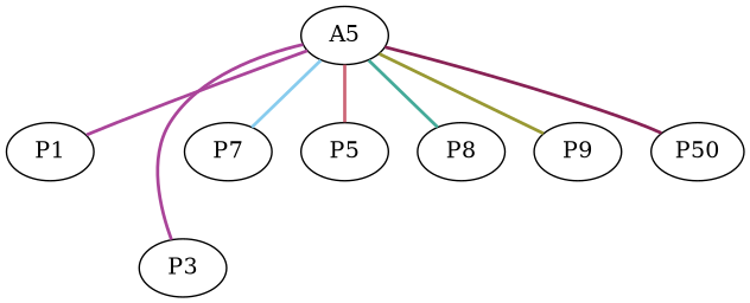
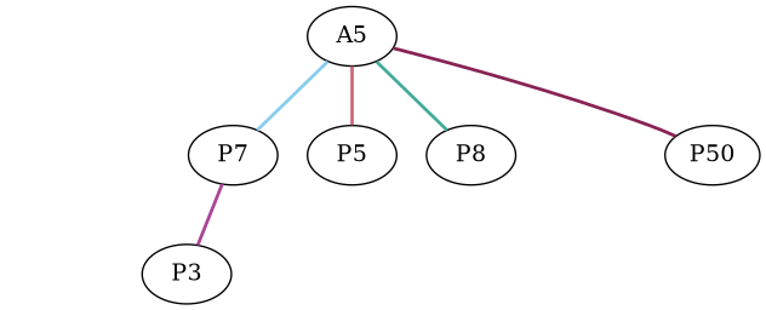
  graph {
    rankdir=BT
    edge [color="#AA4499" style=bold]
    n1 [label=A5]
-   P1
    P3
    P5
    P7
    P8
-   P9
    n8 [label=P50]
-   P1 -- n1
-   P3 -- n1
+   P3 -- P7
    P5 -- n1 [color="#CC6677"]
    P7 -- n1 [color="#88CCEE"]
    P8 -- n1 [color="#44AA99"]
-   P9 -- n1 [color="#999933"]
    n8 -- n1 [color="#882255"]
  }
